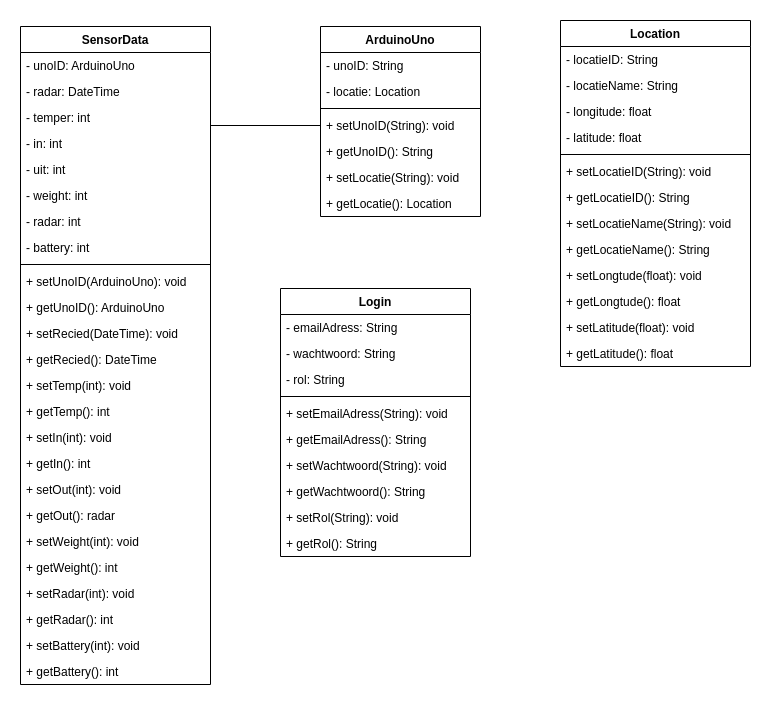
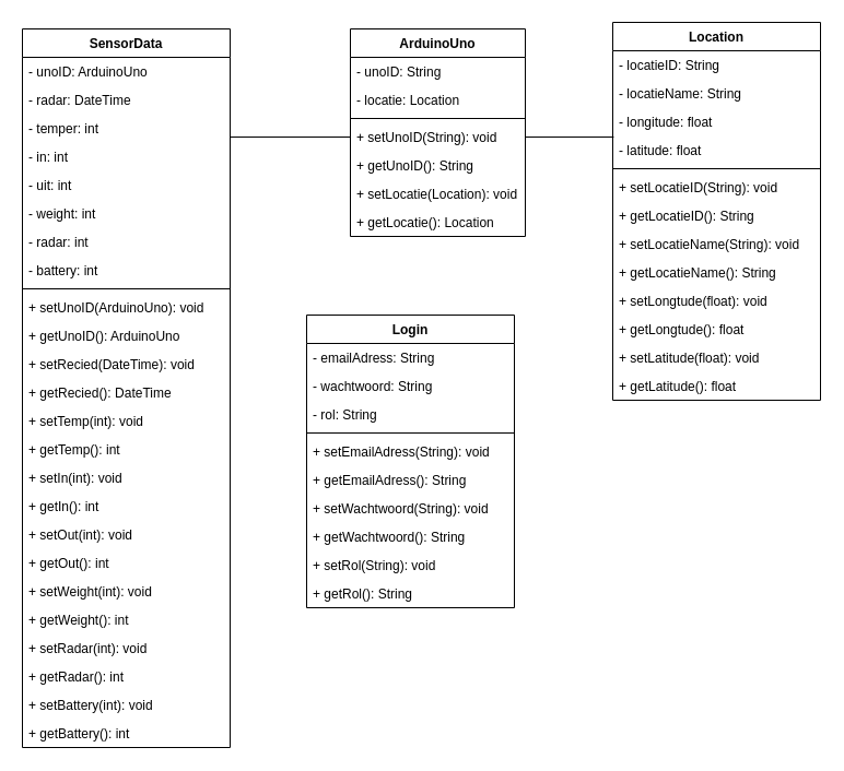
  <mxCell id="0" />
  <mxCell id="1" parent="0" />
  <mxCell id="2" value="SensorData" style="swimlane;fontStyle=1;align=center;verticalAlign=top;childLayout=stackLayout;horizontal=1;startSize=26;horizontalStack=0;resizeParent=1;resizeParentMax=0;resizeLast=0;collapsible=1;marginBottom=0;" vertex="1" parent="1"><mxGeometry x="20" y="26" width="190" height="658" as="geometry" /></mxCell>
  <mxCell id="3" value="- unoID: ArduinoUno" style="text;strokeColor=none;fillColor=none;align=left;verticalAlign=top;spacingLeft=4;spacingRight=4;overflow=hidden;rotatable=0;points=[[0,0.5],[1,0.5]];portConstraint=eastwest;" vertex="1" parent="2"><mxGeometry y="26" width="190" height="26" as="geometry" /></mxCell>
  <mxCell id="4" value="- radar: DateTime" style="text;strokeColor=none;fillColor=none;align=left;verticalAlign=top;spacingLeft=4;spacingRight=4;overflow=hidden;rotatable=0;points=[[0,0.5],[1,0.5]];portConstraint=eastwest;" vertex="1" parent="2"><mxGeometry y="52" width="190" height="26" as="geometry" /></mxCell>
  <mxCell id="5" value="- temper: int" style="text;strokeColor=none;fillColor=none;align=left;verticalAlign=top;spacingLeft=4;spacingRight=4;overflow=hidden;rotatable=0;points=[[0,0.5],[1,0.5]];portConstraint=eastwest;" vertex="1" parent="2"><mxGeometry y="78" width="190" height="26" as="geometry" /></mxCell>
  <mxCell id="6" value="- in: int" style="text;strokeColor=none;fillColor=none;align=left;verticalAlign=top;spacingLeft=4;spacingRight=4;overflow=hidden;rotatable=0;points=[[0,0.5],[1,0.5]];portConstraint=eastwest;" vertex="1" parent="2"><mxGeometry y="104" width="190" height="26" as="geometry" /></mxCell>
  <mxCell id="7" value="- uit: int" style="text;strokeColor=none;fillColor=none;align=left;verticalAlign=top;spacingLeft=4;spacingRight=4;overflow=hidden;rotatable=0;points=[[0,0.5],[1,0.5]];portConstraint=eastwest;" vertex="1" parent="2"><mxGeometry y="130" width="190" height="26" as="geometry" /></mxCell>
  <mxCell id="8" value="- weight: int" style="text;strokeColor=none;fillColor=none;align=left;verticalAlign=top;spacingLeft=4;spacingRight=4;overflow=hidden;rotatable=0;points=[[0,0.5],[1,0.5]];portConstraint=eastwest;" vertex="1" parent="2"><mxGeometry y="156" width="190" height="26" as="geometry" /></mxCell>
  <mxCell id="9" value="- radar: int" style="text;strokeColor=none;fillColor=none;align=left;verticalAlign=top;spacingLeft=4;spacingRight=4;overflow=hidden;rotatable=0;points=[[0,0.5],[1,0.5]];portConstraint=eastwest;" vertex="1" parent="2"><mxGeometry y="182" width="190" height="26" as="geometry" /></mxCell>
  <mxCell id="10" value="- battery: int" style="text;strokeColor=none;fillColor=none;align=left;verticalAlign=top;spacingLeft=4;spacingRight=4;overflow=hidden;rotatable=0;points=[[0,0.5],[1,0.5]];portConstraint=eastwest;" vertex="1" parent="2"><mxGeometry y="208" width="190" height="26" as="geometry" /></mxCell>
  <mxCell id="11" value="" style="line;strokeWidth=1;fillColor=none;align=left;verticalAlign=middle;spacingTop=-1;spacingLeft=3;spacingRight=3;rotatable=0;labelPosition=right;points=[];portConstraint=eastwest;" vertex="1" parent="2"><mxGeometry y="234" width="190" height="8" as="geometry" /></mxCell>
  <mxCell id="12" value="+ setUnoID(ArduinoUno): void" style="text;strokeColor=none;fillColor=none;align=left;verticalAlign=top;spacingLeft=4;spacingRight=4;overflow=hidden;rotatable=0;points=[[0,0.5],[1,0.5]];portConstraint=eastwest;" vertex="1" parent="2"><mxGeometry y="242" width="190" height="26" as="geometry" /></mxCell>
  <mxCell id="13" value="+ getUnoID(): ArduinoUno" style="text;strokeColor=none;fillColor=none;align=left;verticalAlign=top;spacingLeft=4;spacingRight=4;overflow=hidden;rotatable=0;points=[[0,0.5],[1,0.5]];portConstraint=eastwest;" vertex="1" parent="2"><mxGeometry y="268" width="190" height="26" as="geometry" /></mxCell>
  <mxCell id="14" value="+ setRecied(DateTime): void" style="text;strokeColor=none;fillColor=none;align=left;verticalAlign=top;spacingLeft=4;spacingRight=4;overflow=hidden;rotatable=0;points=[[0,0.5],[1,0.5]];portConstraint=eastwest;" vertex="1" parent="2"><mxGeometry y="294" width="190" height="26" as="geometry" /></mxCell>
  <mxCell id="15" value="+ getRecied(): DateTime" style="text;strokeColor=none;fillColor=none;align=left;verticalAlign=top;spacingLeft=4;spacingRight=4;overflow=hidden;rotatable=0;points=[[0,0.5],[1,0.5]];portConstraint=eastwest;" vertex="1" parent="2"><mxGeometry y="320" width="190" height="26" as="geometry" /></mxCell>
  <mxCell id="16" value="+ setTemp(int): void" style="text;strokeColor=none;fillColor=none;align=left;verticalAlign=top;spacingLeft=4;spacingRight=4;overflow=hidden;rotatable=0;points=[[0,0.5],[1,0.5]];portConstraint=eastwest;" vertex="1" parent="2"><mxGeometry y="346" width="190" height="26" as="geometry" /></mxCell>
  <mxCell id="17" value="+ getTemp(): int" style="text;strokeColor=none;fillColor=none;align=left;verticalAlign=top;spacingLeft=4;spacingRight=4;overflow=hidden;rotatable=0;points=[[0,0.5],[1,0.5]];portConstraint=eastwest;" vertex="1" parent="2"><mxGeometry y="372" width="190" height="26" as="geometry" /></mxCell>
  <mxCell id="18" value="+ setIn(int): void" style="text;strokeColor=none;fillColor=none;align=left;verticalAlign=top;spacingLeft=4;spacingRight=4;overflow=hidden;rotatable=0;points=[[0,0.5],[1,0.5]];portConstraint=eastwest;" vertex="1" parent="2"><mxGeometry y="398" width="190" height="26" as="geometry" /></mxCell>
  <mxCell id="19" value="+ getIn(): int" style="text;strokeColor=none;fillColor=none;align=left;verticalAlign=top;spacingLeft=4;spacingRight=4;overflow=hidden;rotatable=0;points=[[0,0.5],[1,0.5]];portConstraint=eastwest;" vertex="1" parent="2"><mxGeometry y="424" width="190" height="26" as="geometry" /></mxCell>
  <mxCell id="20" value="+ setOut(int): void" style="text;strokeColor=none;fillColor=none;align=left;verticalAlign=top;spacingLeft=4;spacingRight=4;overflow=hidden;rotatable=0;points=[[0,0.5],[1,0.5]];portConstraint=eastwest;" vertex="1" parent="2"><mxGeometry y="450" width="190" height="26" as="geometry" /></mxCell>
- <mxCell id="21" value="+ getOut(): radar" style="text;strokeColor=none;fillColor=none;align=left;verticalAlign=top;spacingLeft=4;spacingRight=4;overflow=hidden;rotatable=0;points=[[0,0.5],[1,0.5]];portConstraint=eastwest;" vertex="1" parent="2"><mxGeometry y="476" width="190" height="26" as="geometry" /></mxCell>
+ <mxCell id="21" value="+ getOut(): int" style="text;strokeColor=none;fillColor=none;align=left;verticalAlign=top;spacingLeft=4;spacingRight=4;overflow=hidden;rotatable=0;points=[[0,0.5],[1,0.5]];portConstraint=eastwest;" vertex="1" parent="2"><mxGeometry y="476" width="190" height="26" as="geometry" /></mxCell>
  <mxCell id="22" value="+ setWeight(int): void" style="text;strokeColor=none;fillColor=none;align=left;verticalAlign=top;spacingLeft=4;spacingRight=4;overflow=hidden;rotatable=0;points=[[0,0.5],[1,0.5]];portConstraint=eastwest;" vertex="1" parent="2"><mxGeometry y="502" width="190" height="26" as="geometry" /></mxCell>
  <mxCell id="23" value="+ getWeight(): int" style="text;strokeColor=none;fillColor=none;align=left;verticalAlign=top;spacingLeft=4;spacingRight=4;overflow=hidden;rotatable=0;points=[[0,0.5],[1,0.5]];portConstraint=eastwest;" vertex="1" parent="2"><mxGeometry y="528" width="190" height="26" as="geometry" /></mxCell>
  <mxCell id="24" value="+ setRadar(int): void" style="text;strokeColor=none;fillColor=none;align=left;verticalAlign=top;spacingLeft=4;spacingRight=4;overflow=hidden;rotatable=0;points=[[0,0.5],[1,0.5]];portConstraint=eastwest;" vertex="1" parent="2"><mxGeometry y="554" width="190" height="26" as="geometry" /></mxCell>
  <mxCell id="25" value="+ getRadar(): int" style="text;strokeColor=none;fillColor=none;align=left;verticalAlign=top;spacingLeft=4;spacingRight=4;overflow=hidden;rotatable=0;points=[[0,0.5],[1,0.5]];portConstraint=eastwest;" vertex="1" parent="2"><mxGeometry y="580" width="190" height="26" as="geometry" /></mxCell>
  <mxCell id="26" value="+ setBattery(int): void" style="text;strokeColor=none;fillColor=none;align=left;verticalAlign=top;spacingLeft=4;spacingRight=4;overflow=hidden;rotatable=0;points=[[0,0.5],[1,0.5]];portConstraint=eastwest;" vertex="1" parent="2"><mxGeometry y="606" width="190" height="26" as="geometry" /></mxCell>
  <mxCell id="27" value="+ getBattery(): int" style="text;strokeColor=none;fillColor=none;align=left;verticalAlign=top;spacingLeft=4;spacingRight=4;overflow=hidden;rotatable=0;points=[[0,0.5],[1,0.5]];portConstraint=eastwest;" vertex="1" parent="2"><mxGeometry y="632" width="190" height="26" as="geometry" /></mxCell>
  <mxCell id="28" value="ArduinoUno" style="swimlane;fontStyle=1;align=center;verticalAlign=top;childLayout=stackLayout;horizontal=1;startSize=26;horizontalStack=0;resizeParent=1;resizeParentMax=0;resizeLast=0;collapsible=1;marginBottom=0;" vertex="1" parent="1"><mxGeometry x="320" y="26" width="160" height="190" as="geometry" /></mxCell>
  <mxCell id="29" value="- unoID: String" style="text;strokeColor=none;fillColor=none;align=left;verticalAlign=top;spacingLeft=4;spacingRight=4;overflow=hidden;rotatable=0;points=[[0,0.5],[1,0.5]];portConstraint=eastwest;" vertex="1" parent="28"><mxGeometry y="26" width="160" height="26" as="geometry" /></mxCell>
  <mxCell id="30" value="- locatie: Location" style="text;strokeColor=none;fillColor=none;align=left;verticalAlign=top;spacingLeft=4;spacingRight=4;overflow=hidden;rotatable=0;points=[[0,0.5],[1,0.5]];portConstraint=eastwest;" vertex="1" parent="28"><mxGeometry y="52" width="160" height="26" as="geometry" /></mxCell>
  <mxCell id="31" value="" style="line;strokeWidth=1;fillColor=none;align=left;verticalAlign=middle;spacingTop=-1;spacingLeft=3;spacingRight=3;rotatable=0;labelPosition=right;points=[];portConstraint=eastwest;" vertex="1" parent="28"><mxGeometry y="78" width="160" height="8" as="geometry" /></mxCell>
  <mxCell id="32" value="+ setUnoID(String): void" style="text;strokeColor=none;fillColor=none;align=left;verticalAlign=top;spacingLeft=4;spacingRight=4;overflow=hidden;rotatable=0;points=[[0,0.5],[1,0.5]];portConstraint=eastwest;" vertex="1" parent="28"><mxGeometry y="86" width="160" height="26" as="geometry" /></mxCell>
  <mxCell id="33" value="+ getUnoID(): String" style="text;strokeColor=none;fillColor=none;align=left;verticalAlign=top;spacingLeft=4;spacingRight=4;overflow=hidden;rotatable=0;points=[[0,0.5],[1,0.5]];portConstraint=eastwest;" vertex="1" parent="28"><mxGeometry y="112" width="160" height="26" as="geometry" /></mxCell>
- <mxCell id="34" value="+ setLocatie(String): void" style="text;strokeColor=none;fillColor=none;align=left;verticalAlign=top;spacingLeft=4;spacingRight=4;overflow=hidden;rotatable=0;points=[[0,0.5],[1,0.5]];portConstraint=eastwest;" vertex="1" parent="28"><mxGeometry y="138" width="160" height="26" as="geometry" /></mxCell>
+ <mxCell id="34" value="+ setLocatie(Location): void" style="text;strokeColor=none;fillColor=none;align=left;verticalAlign=top;spacingLeft=4;spacingRight=4;overflow=hidden;rotatable=0;points=[[0,0.5],[1,0.5]];portConstraint=eastwest;" vertex="1" parent="28"><mxGeometry y="138" width="160" height="26" as="geometry" /></mxCell>
  <mxCell id="35" value="+ getLocatie(): Location" style="text;strokeColor=none;fillColor=none;align=left;verticalAlign=top;spacingLeft=4;spacingRight=4;overflow=hidden;rotatable=0;points=[[0,0.5],[1,0.5]];portConstraint=eastwest;" vertex="1" parent="28"><mxGeometry y="164" width="160" height="26" as="geometry" /></mxCell>
  <mxCell id="36" value="" style="endArrow=none;html=1;entryX=0;entryY=0.5;entryDx=0;entryDy=0;" edge="1" parent="1" target="32"><mxGeometry width="50" height="50" relative="1" as="geometry"><mxPoint x="210" y="125" as="sourcePoint" /><mxPoint x="430" y="306" as="targetPoint" /></mxGeometry></mxCell>
  <mxCell id="37" value="Location" style="swimlane;fontStyle=1;align=center;verticalAlign=top;childLayout=stackLayout;horizontal=1;startSize=26;horizontalStack=0;resizeParent=1;resizeParentMax=0;resizeLast=0;collapsible=1;marginBottom=0;" vertex="1" parent="1"><mxGeometry x="560" y="20" width="190" height="346" as="geometry" /></mxCell>
  <mxCell id="38" value="- locatieID: String" style="text;strokeColor=none;fillColor=none;align=left;verticalAlign=top;spacingLeft=4;spacingRight=4;overflow=hidden;rotatable=0;points=[[0,0.5],[1,0.5]];portConstraint=eastwest;" vertex="1" parent="37"><mxGeometry y="26" width="190" height="26" as="geometry" /></mxCell>
  <mxCell id="39" value="- locatieName: String" style="text;strokeColor=none;fillColor=none;align=left;verticalAlign=top;spacingLeft=4;spacingRight=4;overflow=hidden;rotatable=0;points=[[0,0.5],[1,0.5]];portConstraint=eastwest;" vertex="1" parent="37"><mxGeometry y="52" width="190" height="26" as="geometry" /></mxCell>
  <mxCell id="40" value="- longitude: float" style="text;strokeColor=none;fillColor=none;align=left;verticalAlign=top;spacingLeft=4;spacingRight=4;overflow=hidden;rotatable=0;points=[[0,0.5],[1,0.5]];portConstraint=eastwest;" vertex="1" parent="37"><mxGeometry y="78" width="190" height="26" as="geometry" /></mxCell>
  <mxCell id="41" value="- latitude: float" style="text;strokeColor=none;fillColor=none;align=left;verticalAlign=top;spacingLeft=4;spacingRight=4;overflow=hidden;rotatable=0;points=[[0,0.5],[1,0.5]];portConstraint=eastwest;" vertex="1" parent="37"><mxGeometry y="104" width="190" height="26" as="geometry" /></mxCell>
  <mxCell id="42" value="" style="line;strokeWidth=1;fillColor=none;align=left;verticalAlign=middle;spacingTop=-1;spacingLeft=3;spacingRight=3;rotatable=0;labelPosition=right;points=[];portConstraint=eastwest;" vertex="1" parent="37"><mxGeometry y="130" width="190" height="8" as="geometry" /></mxCell>
  <mxCell id="43" value="+ setLocatieID(String): void" style="text;strokeColor=none;fillColor=none;align=left;verticalAlign=top;spacingLeft=4;spacingRight=4;overflow=hidden;rotatable=0;points=[[0,0.5],[1,0.5]];portConstraint=eastwest;" vertex="1" parent="37"><mxGeometry y="138" width="190" height="26" as="geometry" /></mxCell>
  <mxCell id="44" value="+ getLocatieID(): String" style="text;strokeColor=none;fillColor=none;align=left;verticalAlign=top;spacingLeft=4;spacingRight=4;overflow=hidden;rotatable=0;points=[[0,0.5],[1,0.5]];portConstraint=eastwest;" vertex="1" parent="37"><mxGeometry y="164" width="190" height="26" as="geometry" /></mxCell>
  <mxCell id="45" value="+ setLocatieName(String): void" style="text;strokeColor=none;fillColor=none;align=left;verticalAlign=top;spacingLeft=4;spacingRight=4;overflow=hidden;rotatable=0;points=[[0,0.5],[1,0.5]];portConstraint=eastwest;" vertex="1" parent="37"><mxGeometry y="190" width="190" height="26" as="geometry" /></mxCell>
  <mxCell id="46" value="+ getLocatieName(): String" style="text;strokeColor=none;fillColor=none;align=left;verticalAlign=top;spacingLeft=4;spacingRight=4;overflow=hidden;rotatable=0;points=[[0,0.5],[1,0.5]];portConstraint=eastwest;" vertex="1" parent="37"><mxGeometry y="216" width="190" height="26" as="geometry" /></mxCell>
  <mxCell id="47" value="+ setLongtude(float): void" style="text;strokeColor=none;fillColor=none;align=left;verticalAlign=top;spacingLeft=4;spacingRight=4;overflow=hidden;rotatable=0;points=[[0,0.5],[1,0.5]];portConstraint=eastwest;" vertex="1" parent="37"><mxGeometry y="242" width="190" height="26" as="geometry" /></mxCell>
  <mxCell id="48" value="+ getLongtude(): float" style="text;strokeColor=none;fillColor=none;align=left;verticalAlign=top;spacingLeft=4;spacingRight=4;overflow=hidden;rotatable=0;points=[[0,0.5],[1,0.5]];portConstraint=eastwest;" vertex="1" parent="37"><mxGeometry y="268" width="190" height="26" as="geometry" /></mxCell>
  <mxCell id="49" value="+ setLatitude(float): void" style="text;strokeColor=none;fillColor=none;align=left;verticalAlign=top;spacingLeft=4;spacingRight=4;overflow=hidden;rotatable=0;points=[[0,0.5],[1,0.5]];portConstraint=eastwest;" vertex="1" parent="37"><mxGeometry y="294" width="190" height="26" as="geometry" /></mxCell>
  <mxCell id="50" value="+ getLatitude(): float" style="text;strokeColor=none;fillColor=none;align=left;verticalAlign=top;spacingLeft=4;spacingRight=4;overflow=hidden;rotatable=0;points=[[0,0.5],[1,0.5]];portConstraint=eastwest;" vertex="1" parent="37"><mxGeometry y="320" width="190" height="26" as="geometry" /></mxCell>
+ <mxCell id="51" value="" style="endArrow=none;html=1;exitX=1;exitY=0.5;exitDx=0;exitDy=0;entryX=0.005;entryY=0.038;entryDx=0;entryDy=0;entryPerimeter=0;" edge="1" parent="1" source="32" target="41"><mxGeometry width="50" height="50" relative="1" as="geometry"><mxPoint x="380" y="356" as="sourcePoint" /><mxPoint x="561" y="122" as="targetPoint" /></mxGeometry></mxCell>
  <mxCell id="52" value="Login" style="swimlane;fontStyle=1;align=center;verticalAlign=top;childLayout=stackLayout;horizontal=1;startSize=26;horizontalStack=0;resizeParent=1;resizeParentMax=0;resizeLast=0;collapsible=1;marginBottom=0;" vertex="1" parent="1"><mxGeometry x="280" y="288" width="190" height="268" as="geometry" /></mxCell>
  <mxCell id="53" value="- emailAdress: String" style="text;strokeColor=none;fillColor=none;align=left;verticalAlign=top;spacingLeft=4;spacingRight=4;overflow=hidden;rotatable=0;points=[[0,0.5],[1,0.5]];portConstraint=eastwest;" vertex="1" parent="52"><mxGeometry y="26" width="190" height="26" as="geometry" /></mxCell>
  <mxCell id="54" value="- wachtwoord: String" style="text;strokeColor=none;fillColor=none;align=left;verticalAlign=top;spacingLeft=4;spacingRight=4;overflow=hidden;rotatable=0;points=[[0,0.5],[1,0.5]];portConstraint=eastwest;" vertex="1" parent="52"><mxGeometry y="52" width="190" height="26" as="geometry" /></mxCell>
  <mxCell id="55" value="- rol: String" style="text;strokeColor=none;fillColor=none;align=left;verticalAlign=top;spacingLeft=4;spacingRight=4;overflow=hidden;rotatable=0;points=[[0,0.5],[1,0.5]];portConstraint=eastwest;" vertex="1" parent="52"><mxGeometry y="78" width="190" height="26" as="geometry" /></mxCell>
  <mxCell id="56" value="" style="line;strokeWidth=1;fillColor=none;align=left;verticalAlign=middle;spacingTop=-1;spacingLeft=3;spacingRight=3;rotatable=0;labelPosition=right;points=[];portConstraint=eastwest;" vertex="1" parent="52"><mxGeometry y="104" width="190" height="8" as="geometry" /></mxCell>
  <mxCell id="57" value="+ setEmailAdress(String): void" style="text;strokeColor=none;fillColor=none;align=left;verticalAlign=top;spacingLeft=4;spacingRight=4;overflow=hidden;rotatable=0;points=[[0,0.5],[1,0.5]];portConstraint=eastwest;" vertex="1" parent="52"><mxGeometry y="112" width="190" height="26" as="geometry" /></mxCell>
  <mxCell id="58" value="+ getEmailAdress(): String" style="text;strokeColor=none;fillColor=none;align=left;verticalAlign=top;spacingLeft=4;spacingRight=4;overflow=hidden;rotatable=0;points=[[0,0.5],[1,0.5]];portConstraint=eastwest;" vertex="1" parent="52"><mxGeometry y="138" width="190" height="26" as="geometry" /></mxCell>
  <mxCell id="59" value="+ setWachtwoord(String): void" style="text;strokeColor=none;fillColor=none;align=left;verticalAlign=top;spacingLeft=4;spacingRight=4;overflow=hidden;rotatable=0;points=[[0,0.5],[1,0.5]];portConstraint=eastwest;" vertex="1" parent="52"><mxGeometry y="164" width="190" height="26" as="geometry" /></mxCell>
  <mxCell id="60" value="+ getWachtwoord(): String" style="text;strokeColor=none;fillColor=none;align=left;verticalAlign=top;spacingLeft=4;spacingRight=4;overflow=hidden;rotatable=0;points=[[0,0.5],[1,0.5]];portConstraint=eastwest;" vertex="1" parent="52"><mxGeometry y="190" width="190" height="26" as="geometry" /></mxCell>
  <mxCell id="61" value="+ setRol(String): void" style="text;strokeColor=none;fillColor=none;align=left;verticalAlign=top;spacingLeft=4;spacingRight=4;overflow=hidden;rotatable=0;points=[[0,0.5],[1,0.5]];portConstraint=eastwest;" vertex="1" parent="52"><mxGeometry y="216" width="190" height="26" as="geometry" /></mxCell>
  <mxCell id="62" value="+ getRol(): String" style="text;strokeColor=none;fillColor=none;align=left;verticalAlign=top;spacingLeft=4;spacingRight=4;overflow=hidden;rotatable=0;points=[[0,0.5],[1,0.5]];portConstraint=eastwest;" vertex="1" parent="52"><mxGeometry y="242" width="190" height="26" as="geometry" /></mxCell>
